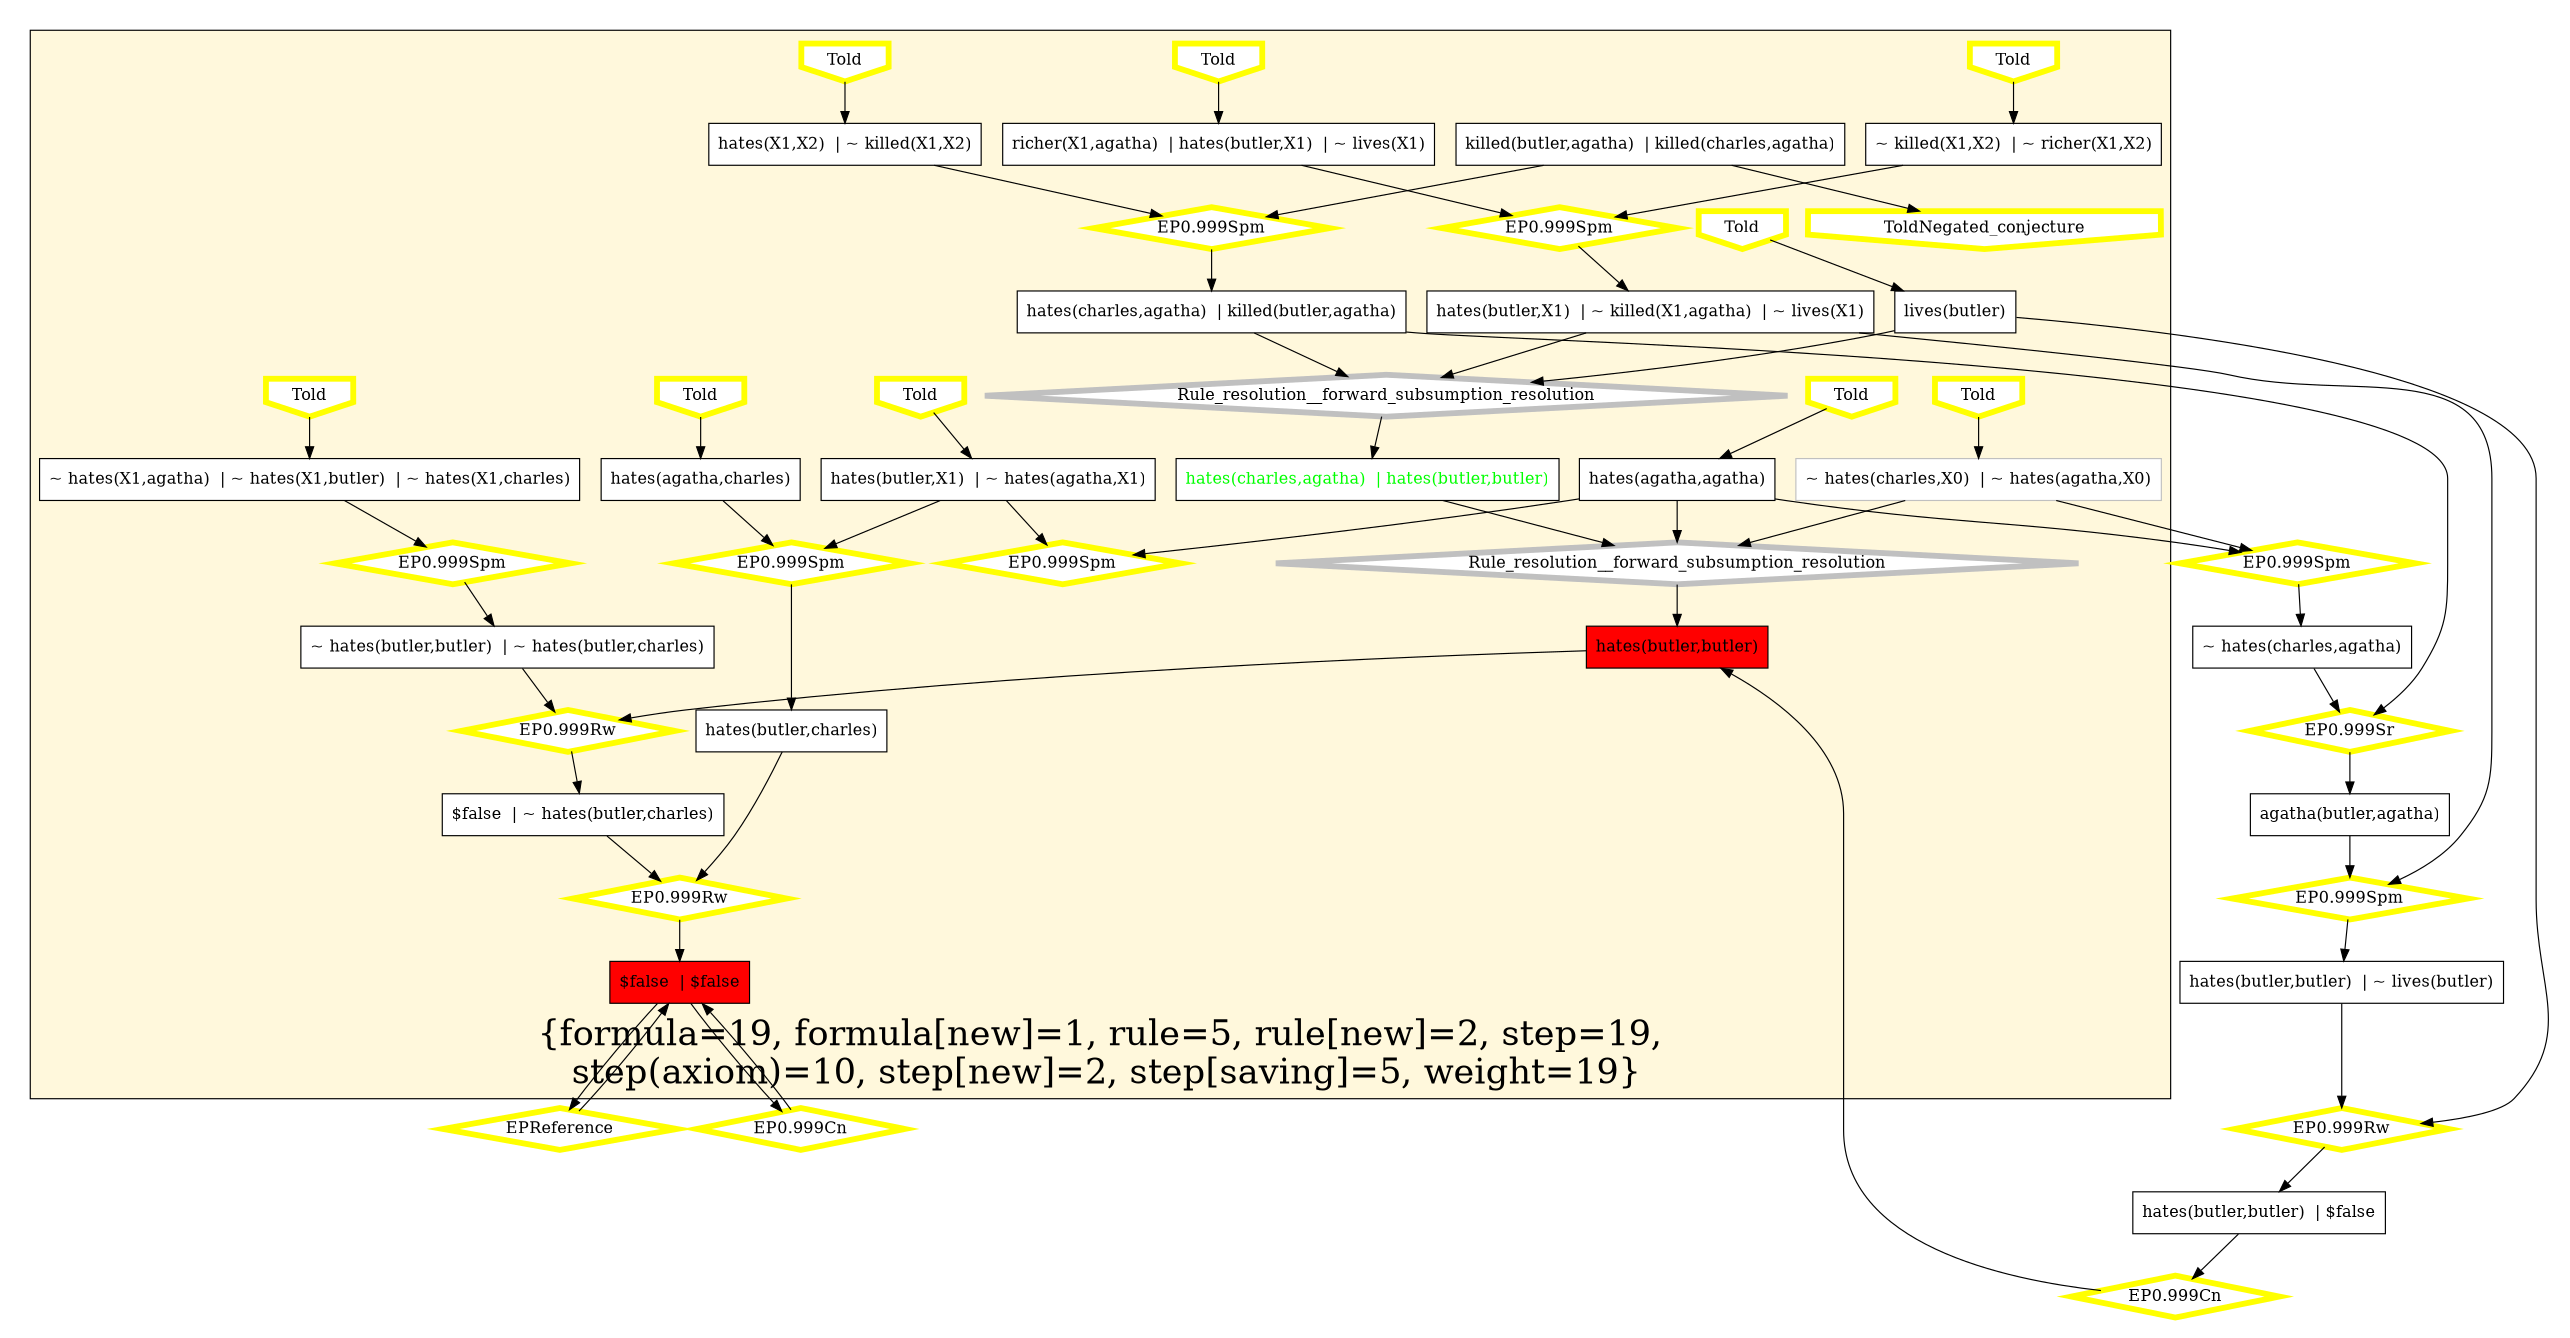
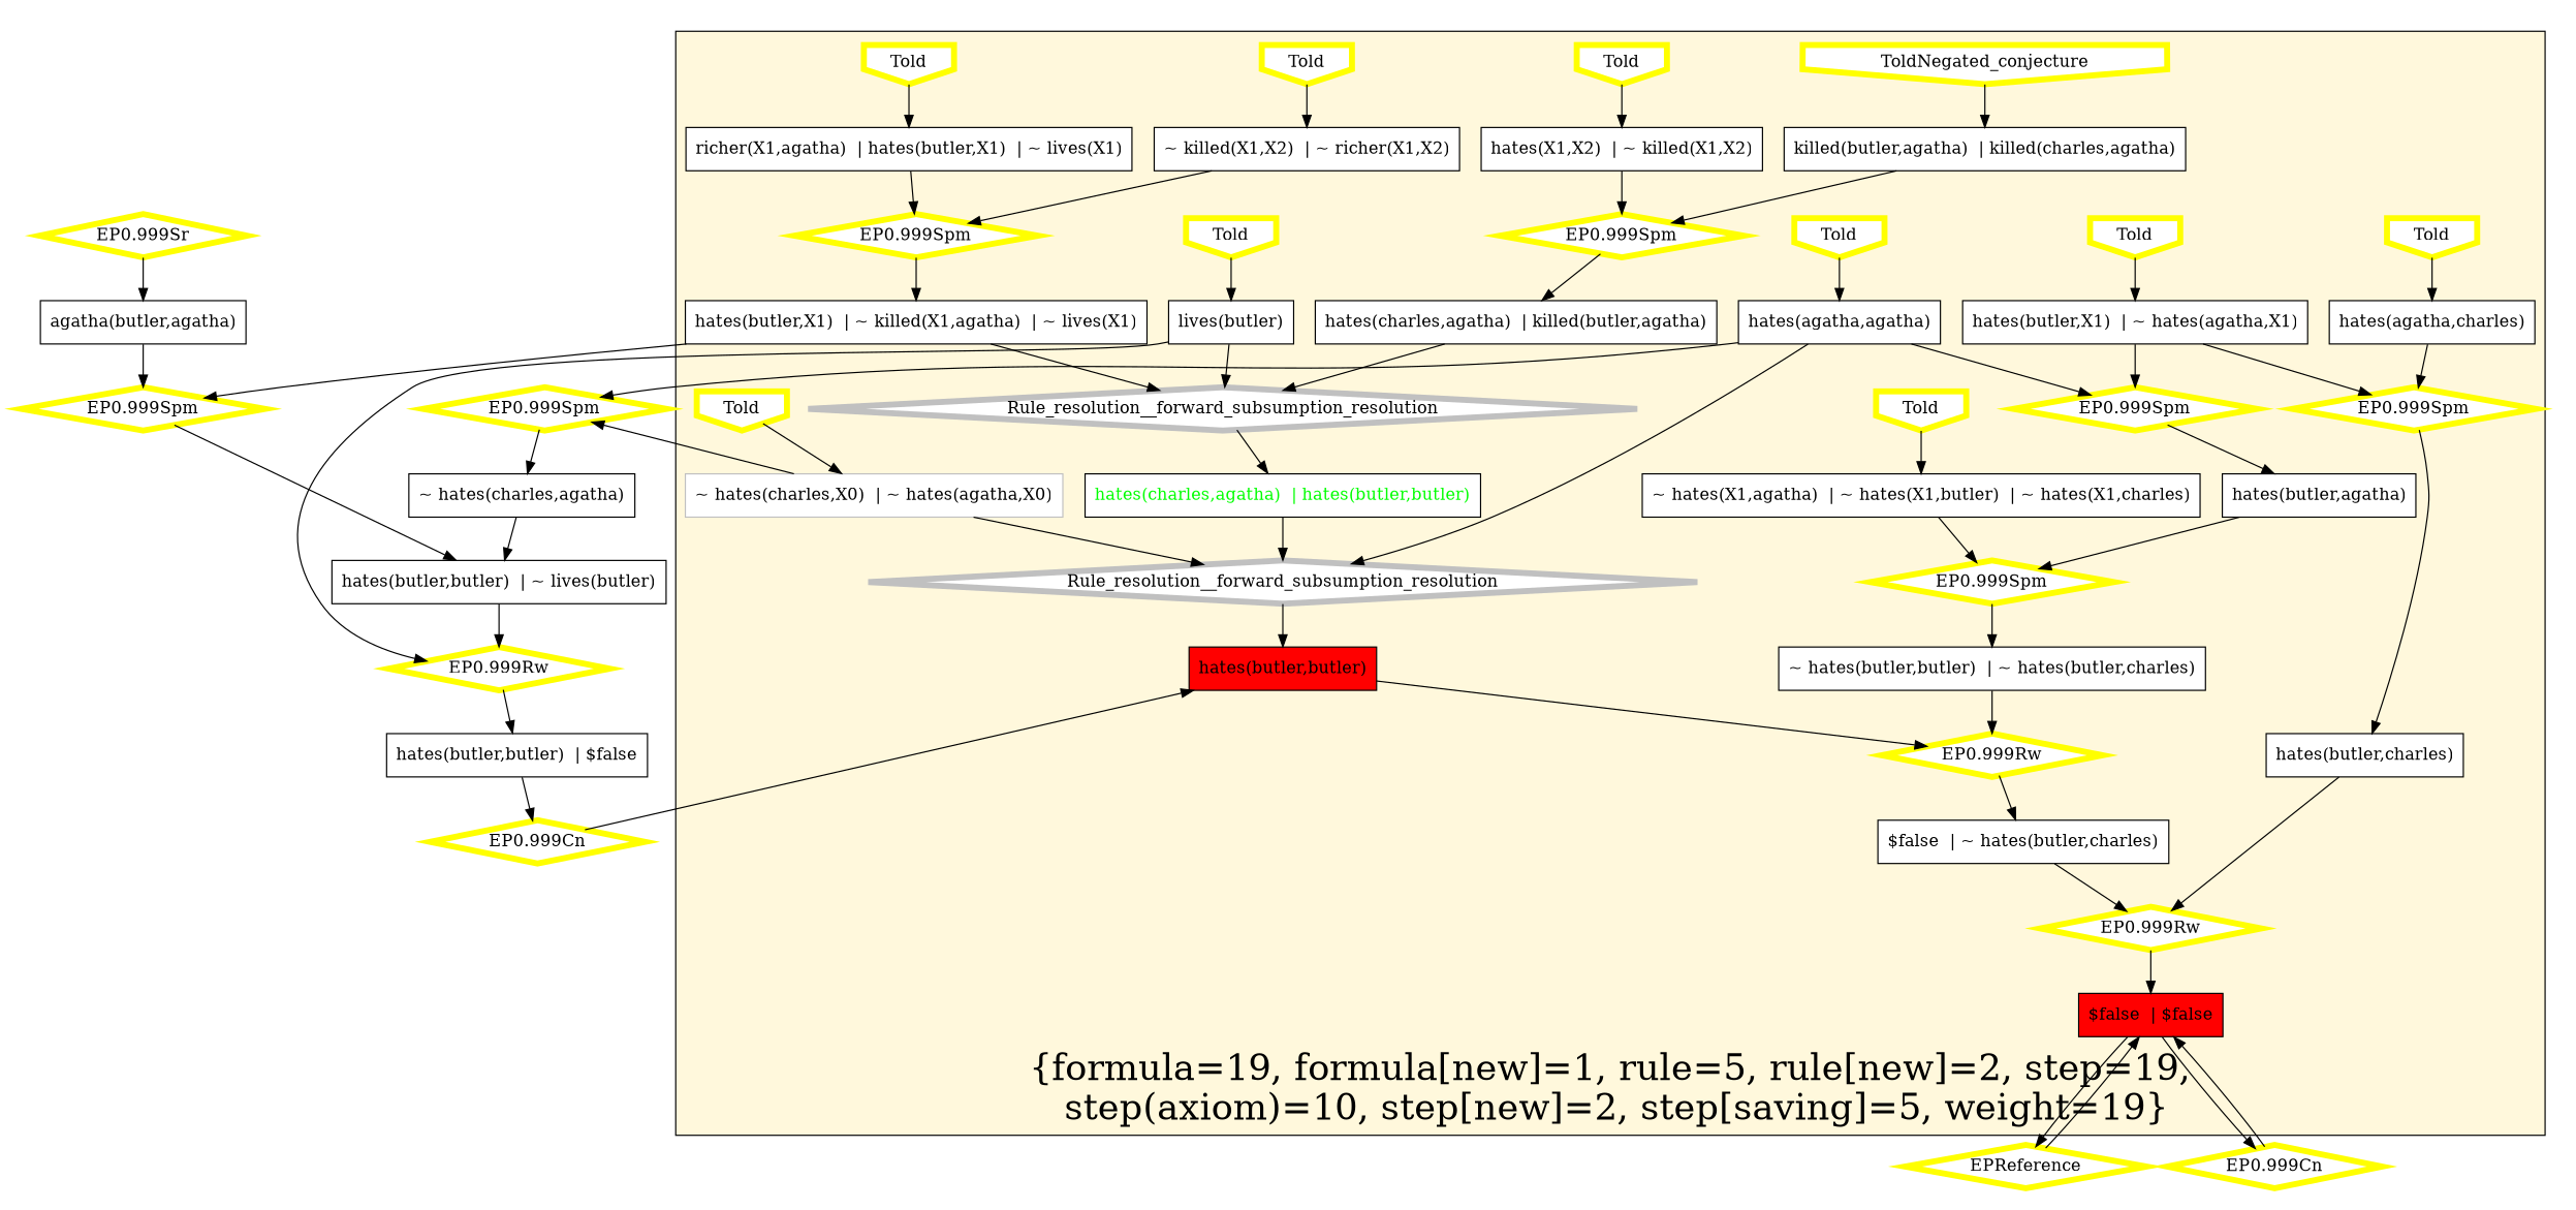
  digraph {
    node [color=yellow fillcolor=white shape=box style=filled penwidth=5]
    n1 [color=grey label="~ hates(charles,X0)  | ~ hates(agatha,X0)" penwidth=""]
    n2 [color=black label="hates(charles,agatha)  | killed(butler,agatha)" penwidth=""]
+   n3 [color=black label="hates(butler,agatha)" penwidth=""]
    n4 [color=black label="~ killed(X1,X2)  | ~ richer(X1,X2)" penwidth=""]
    n5 [color=black label="hates(agatha,agatha)" penwidth=""]
    n6 [color=black fillcolor=red label="hates(butler,butler)" penwidth=""]
    n7 [color=black label="~ hates(butler,butler)  | ~ hates(butler,charles)" penwidth=""]
    n8 [color=black label="lives(butler)" penwidth=""]
    n9 [color=black fillcolor=red label="$false  | $false" penwidth=""]
    n10 [color=black label="hates(butler,X1)  | ~ killed(X1,agatha)  | ~ lives(X1)" penwidth=""]
    n11 [color=black label="hates(butler,X1)  | ~ hates(agatha,X1)" penwidth=""]
    n12 [color=black label="hates(agatha,charles)" penwidth=""]
    n13 [color=black label="hates(X1,X2)  | ~ killed(X1,X2)" penwidth=""]
    n14 [color=black label="$false  | ~ hates(butler,charles)" penwidth=""]
    n15 [color=black fontcolor=green label="hates(charles,agatha)  | hates(butler,butler)" penwidth=""]
    n16 [color=black label="hates(butler,charles)" penwidth=""]
    n17 [color=black label="~ hates(X1,agatha)  | ~ hates(X1,butler)  | ~ hates(X1,charles)" penwidth=""]
    n18 [color=black label="killed(butler,agatha)  | killed(charles,agatha)" penwidth=""]
    n19 [color=black label="richer(X1,agatha)  | hates(butler,X1)  | ~ lives(X1)" penwidth=""]
    n20 [label=ToldNegated_conjecture shape=invhouse]
    n21 [label="EP0.999Rw" shape=diamond]
    n22 [label="EP0.999Spm" shape=diamond]
    n23 [color=grey label=Rule_resolution__forward_subsumption_resolution shape=diamond]
    n24 [label=Told shape=invhouse]
    n25 [label="EP0.999Spm" shape=diamond]
    n26 [label="EP0.999Rw" shape=diamond]
    n27 [label="EP0.999Spm" shape=diamond]
    n28 [label=Told shape=invhouse]
    n29 [label="EP0.999Spm" shape=diamond]
    n30 [label=Told shape=invhouse]
    n31 [label=Told shape=invhouse]
    n32 [label=Told shape=invhouse]
    n33 [label=Told shape=invhouse]
    n34 [color=grey label=Rule_resolution__forward_subsumption_resolution shape=diamond]
    n35 [label=Told shape=invhouse]
    n36 [label=Told shape=invhouse]
    n37 [label=Told shape=invhouse]
    n38 [label="EP0.999Spm" shape=diamond]
    n39 [label="EP0.999Spm" shape=diamond]
    n40 [label="EP0.999Sr" shape=diamond]
    n41 [label="EP0.999Rw" shape=diamond]
    n42 [label=EPReference shape=diamond]
    n43 [label="EP0.999Cn" shape=diamond]
    n44 [label="EP0.999Spm" shape=diamond]
    n45 [color=black label="~ hates(charles,agatha)" penwidth=""]
    n46 [color=black label="agatha(butler,agatha)" penwidth=""]
    n47 [color=black label="hates(butler,butler)  | $false" penwidth=""]
    n48 [color=black label="hates(butler,butler)  | ~ lives(butler)" penwidth=""]
    n49 [label="EP0.999Cn" shape=diamond]
    subgraph cluster_1 {
      fillcolor=cornsilk
      fontsize=30
      label="{formula=19, formula[new]=1, rule=5, rule[new]=2, step=19,\n step(axiom)=10, step[new]=2, step[saving]=5, weight=19}"
      labelloc=b
      style=filled
      n1
      n2
+     n3
      n4
      n5
      n6
      n7
      n8
      n9
      n10
      n11
      n12
      n13
      n14
      n15
      n16
      n17
      n18
      n19
      n20
      n21
      n22
      n23
      n24
      n25
      n26
      n27
      n28
      n29
      n30
      n31
      n32
      n33
      n34
      n35
      n36
      n37
      n38
    }
    n1 -> n23
    n1 -> n39
    n2 -> n34
-   n2 -> n40
+   n3 -> n25
    n4 -> n22
    n5 -> n23
    n5 -> n38
    n5 -> n39
    n6 -> n26
    n7 -> n26
    n8 -> n34
    n8 -> n41
    n9 -> n42
    n9 -> n43
    n10 -> n34
    n10 -> n44
    n11 -> n29
    n11 -> n38
    n12 -> n29
    n13 -> n27
    n14 -> n21
    n15 -> n23
    n16 -> n21
    n17 -> n25
    n18 -> n27
    n19 -> n22
-   n18 -> n20
+   n20 -> n18
    n21 -> n9
    n22 -> n10
    n23 -> n6
    n24 -> n11
    n25 -> n7
    n26 -> n14
    n27 -> n2
    n28 -> n19
    n29 -> n16
    n30 -> n8
    n31 -> n17
    n32 -> n5
    n33 -> n13
    n34 -> n15
    n35 -> n4
    n36 -> n12
    n37 -> n1
+   n38 -> n3
    n39 -> n45
    n40 -> n46
    n41 -> n47
    n42 -> n9
    n43 -> n9
    n44 -> n48
-   n45 -> n40
+   n45 -> n48
    n46 -> n44
    n47 -> n49
    n48 -> n41
    n49 -> n6
  }
